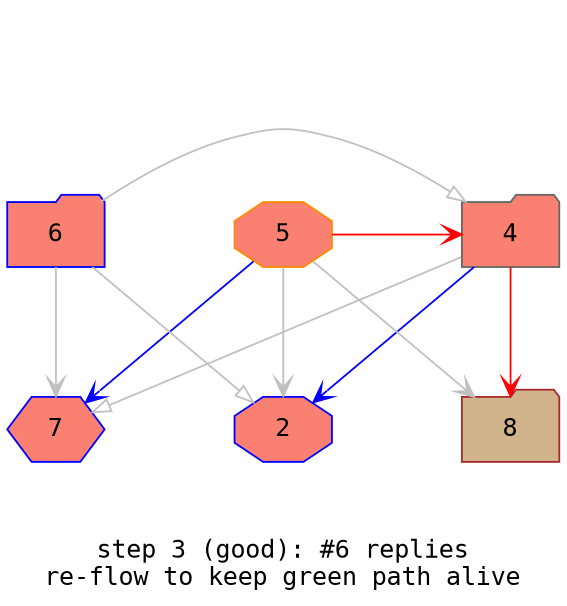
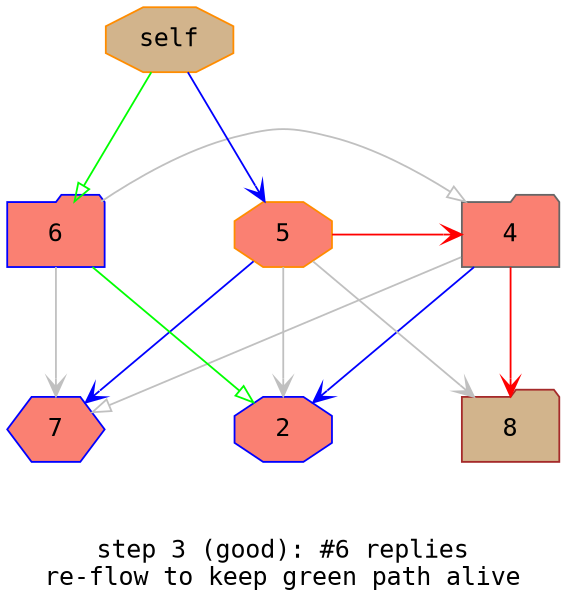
  digraph {
    fontname="DejaVu Sans Mono"
    label="step 3 (good): #6 replies\nre-flow to keep green path alive"
    nodesep=1
    rankdir=TB
    ranksep=1
    node [color=blue fillcolor=salmon fontname="DejaVu Sans Mono" shape=folder style=filled]
    edge [arrowhead=vee color=gray fontname="DejaVu Sans Mono"]
    4 [color=gray40]
    5 [color=darkorange shape=octagon]
    6
    n4 [color=brown fillcolor=tan label=8]
    n5 [label=7 shape=hexagon]
    2 [shape=octagon]
+   self [color=darkorange fillcolor=tan shape=octagon]
    subgraph sub_1 {
      rank=same
      4
      5
      6
    }
    4 -> n4 [color=red]
    4 -> n5 [arrowhead=onormal]
    4 -> 2 [color=blue]
    5 -> 4 [color=red]
    5 -> n4
    5 -> n5 [color=blue]
    5 -> 2
    6 -> 4 [arrowhead=onormal]
    6 -> 5 [style=invis arrowhead=""]
    6 -> n5
-   6 -> 2 [arrowhead=onormal]
+   6 -> 2 [arrowhead=onormal color=green]
+   self -> 5 [color=blue]
+   self -> 6 [arrowhead=onormal color=green]
  }
